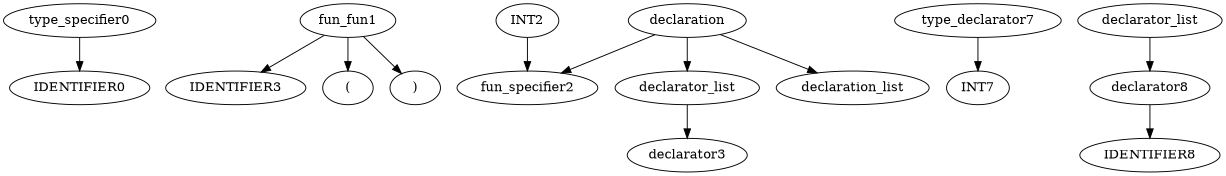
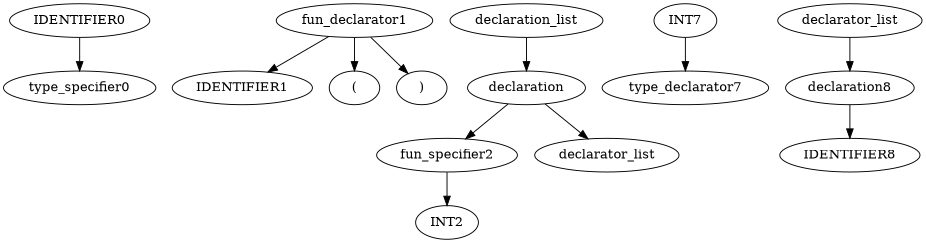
  digraph {
    ordering=out
    n1 [label=IDENTIFIER0]
    type_specifier0
-   fun_declarator1 [label=fun_fun1]
-   IDENTIFIER1 [label=IDENTIFIER3]
+   fun_declarator1
+   IDENTIFIER1
    n5 [label="("]
    n6 [label=")"]
    n7 [label=fun_specifier2]
    INT2
    n9 [label=declarator_list]
-   declarator3
    n11 [label=declaration]
    n12 [label=declaration_list]
    n13 [label=type_declarator7]
    INT7
-   declarator8
+   declarator8 [label=declaration8]
    IDENTIFIER8
    n17 [label=declarator_list]
-   type_specifier0 -> n1
+   n1 -> type_specifier0
    fun_declarator1 -> IDENTIFIER1
    fun_declarator1 -> n5
    fun_declarator1 -> n6
-   INT2 -> n7
-   n9 -> declarator3
+   n7 -> INT2
    n11 -> n7
    n11 -> n9
-   n11 -> n12
-   n13 -> INT7
+   n12 -> n11
+   INT7 -> n13
    declarator8 -> IDENTIFIER8
    n17 -> declarator8
  }
